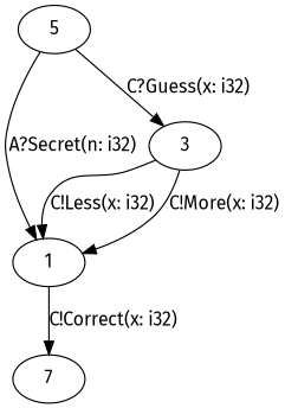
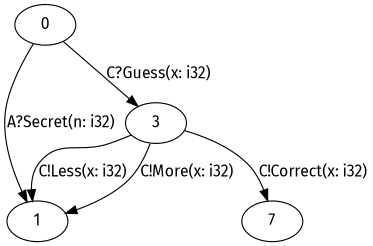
  digraph {
    fontname="Fira Sans"
    node [fontname="Fira Sans"]
    edge [fontname="Fira Sans"]
-   0 [label=5]
+   0
    1
    3
    7
    0 -> 1 [label="A?Secret(n: i32)"]
    0 -> 3 [label="C?Guess(x: i32)"]
    3 -> 1 [label="C!Less(x: i32)"]
    3 -> 1 [label="C!More(x: i32)"]
-   1 -> 7 [label="C!Correct(x: i32)"]
+   3 -> 7 [label="C!Correct(x: i32)"]
  }
